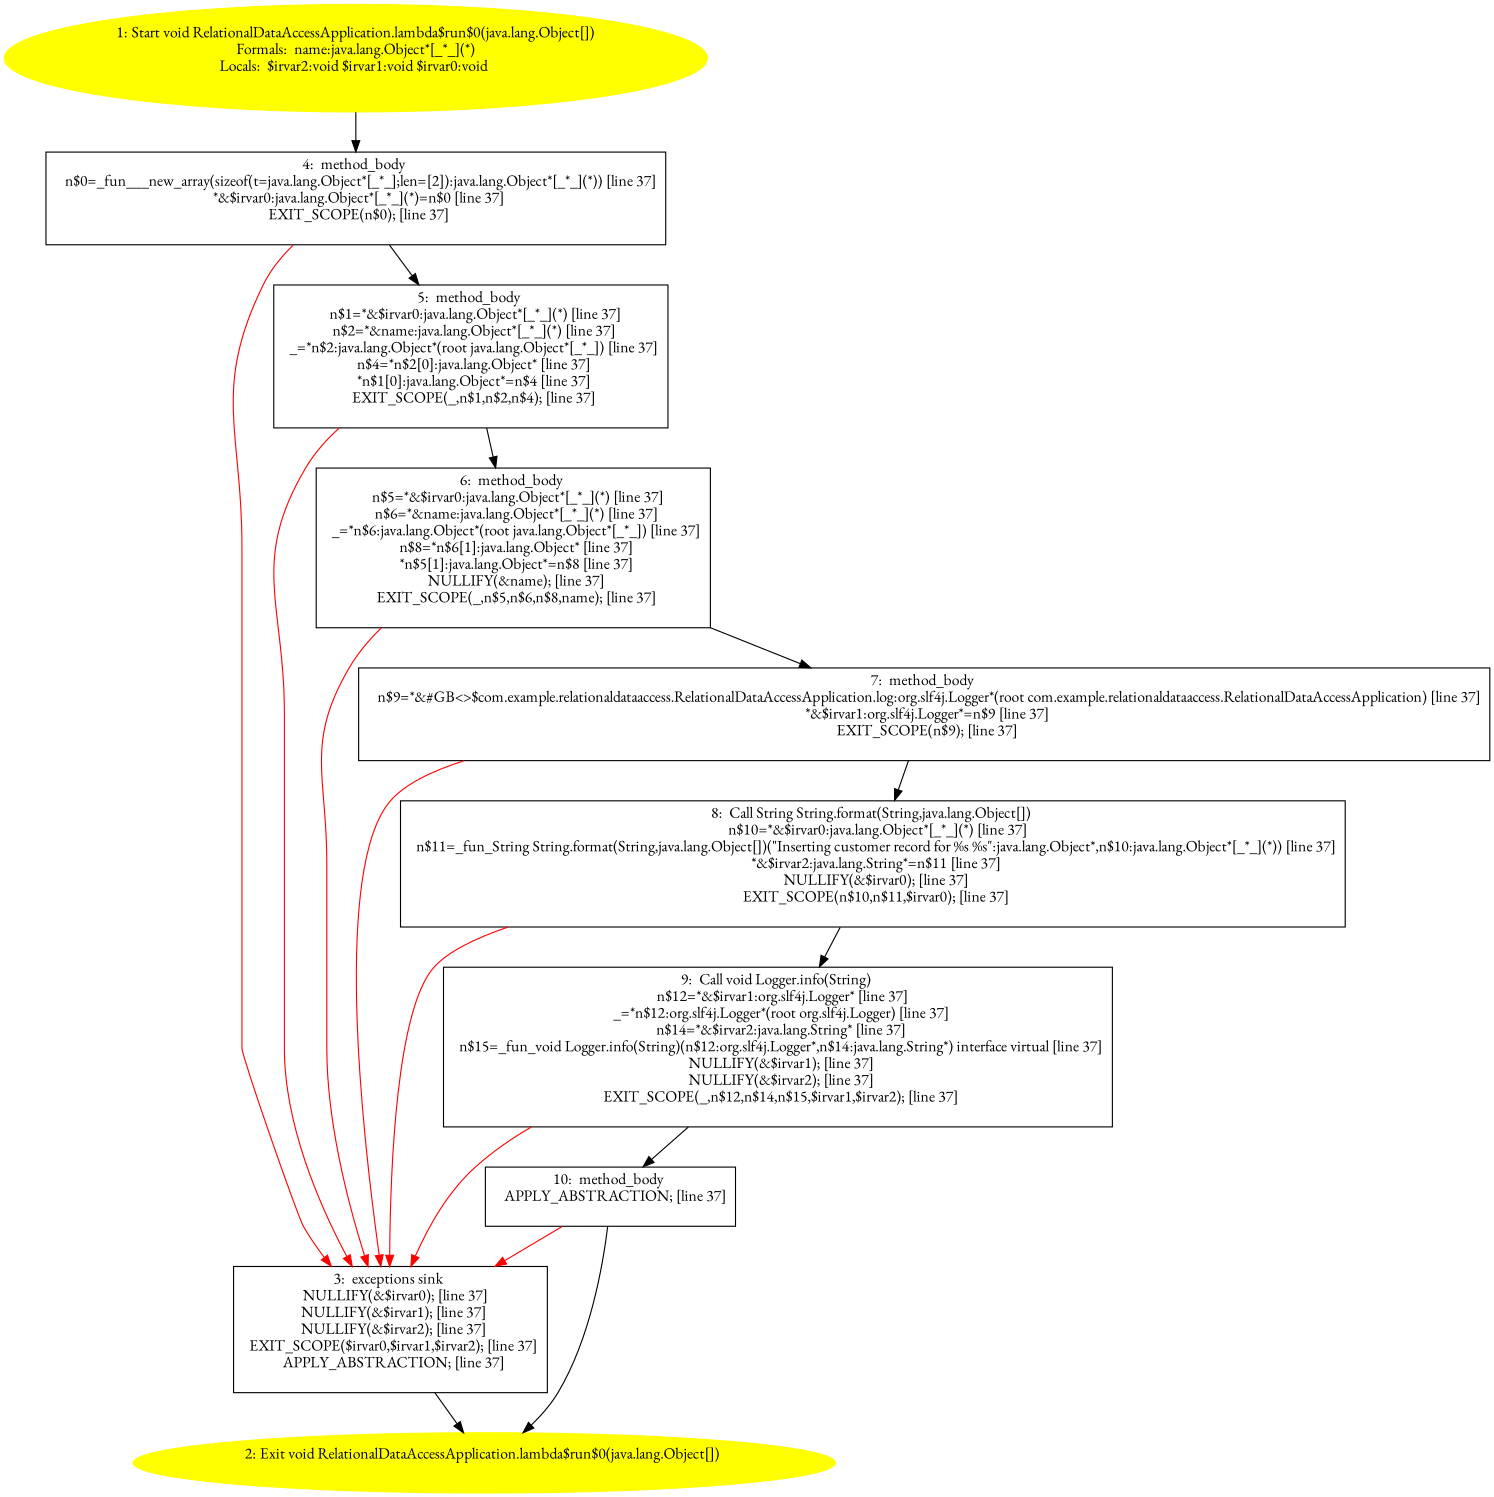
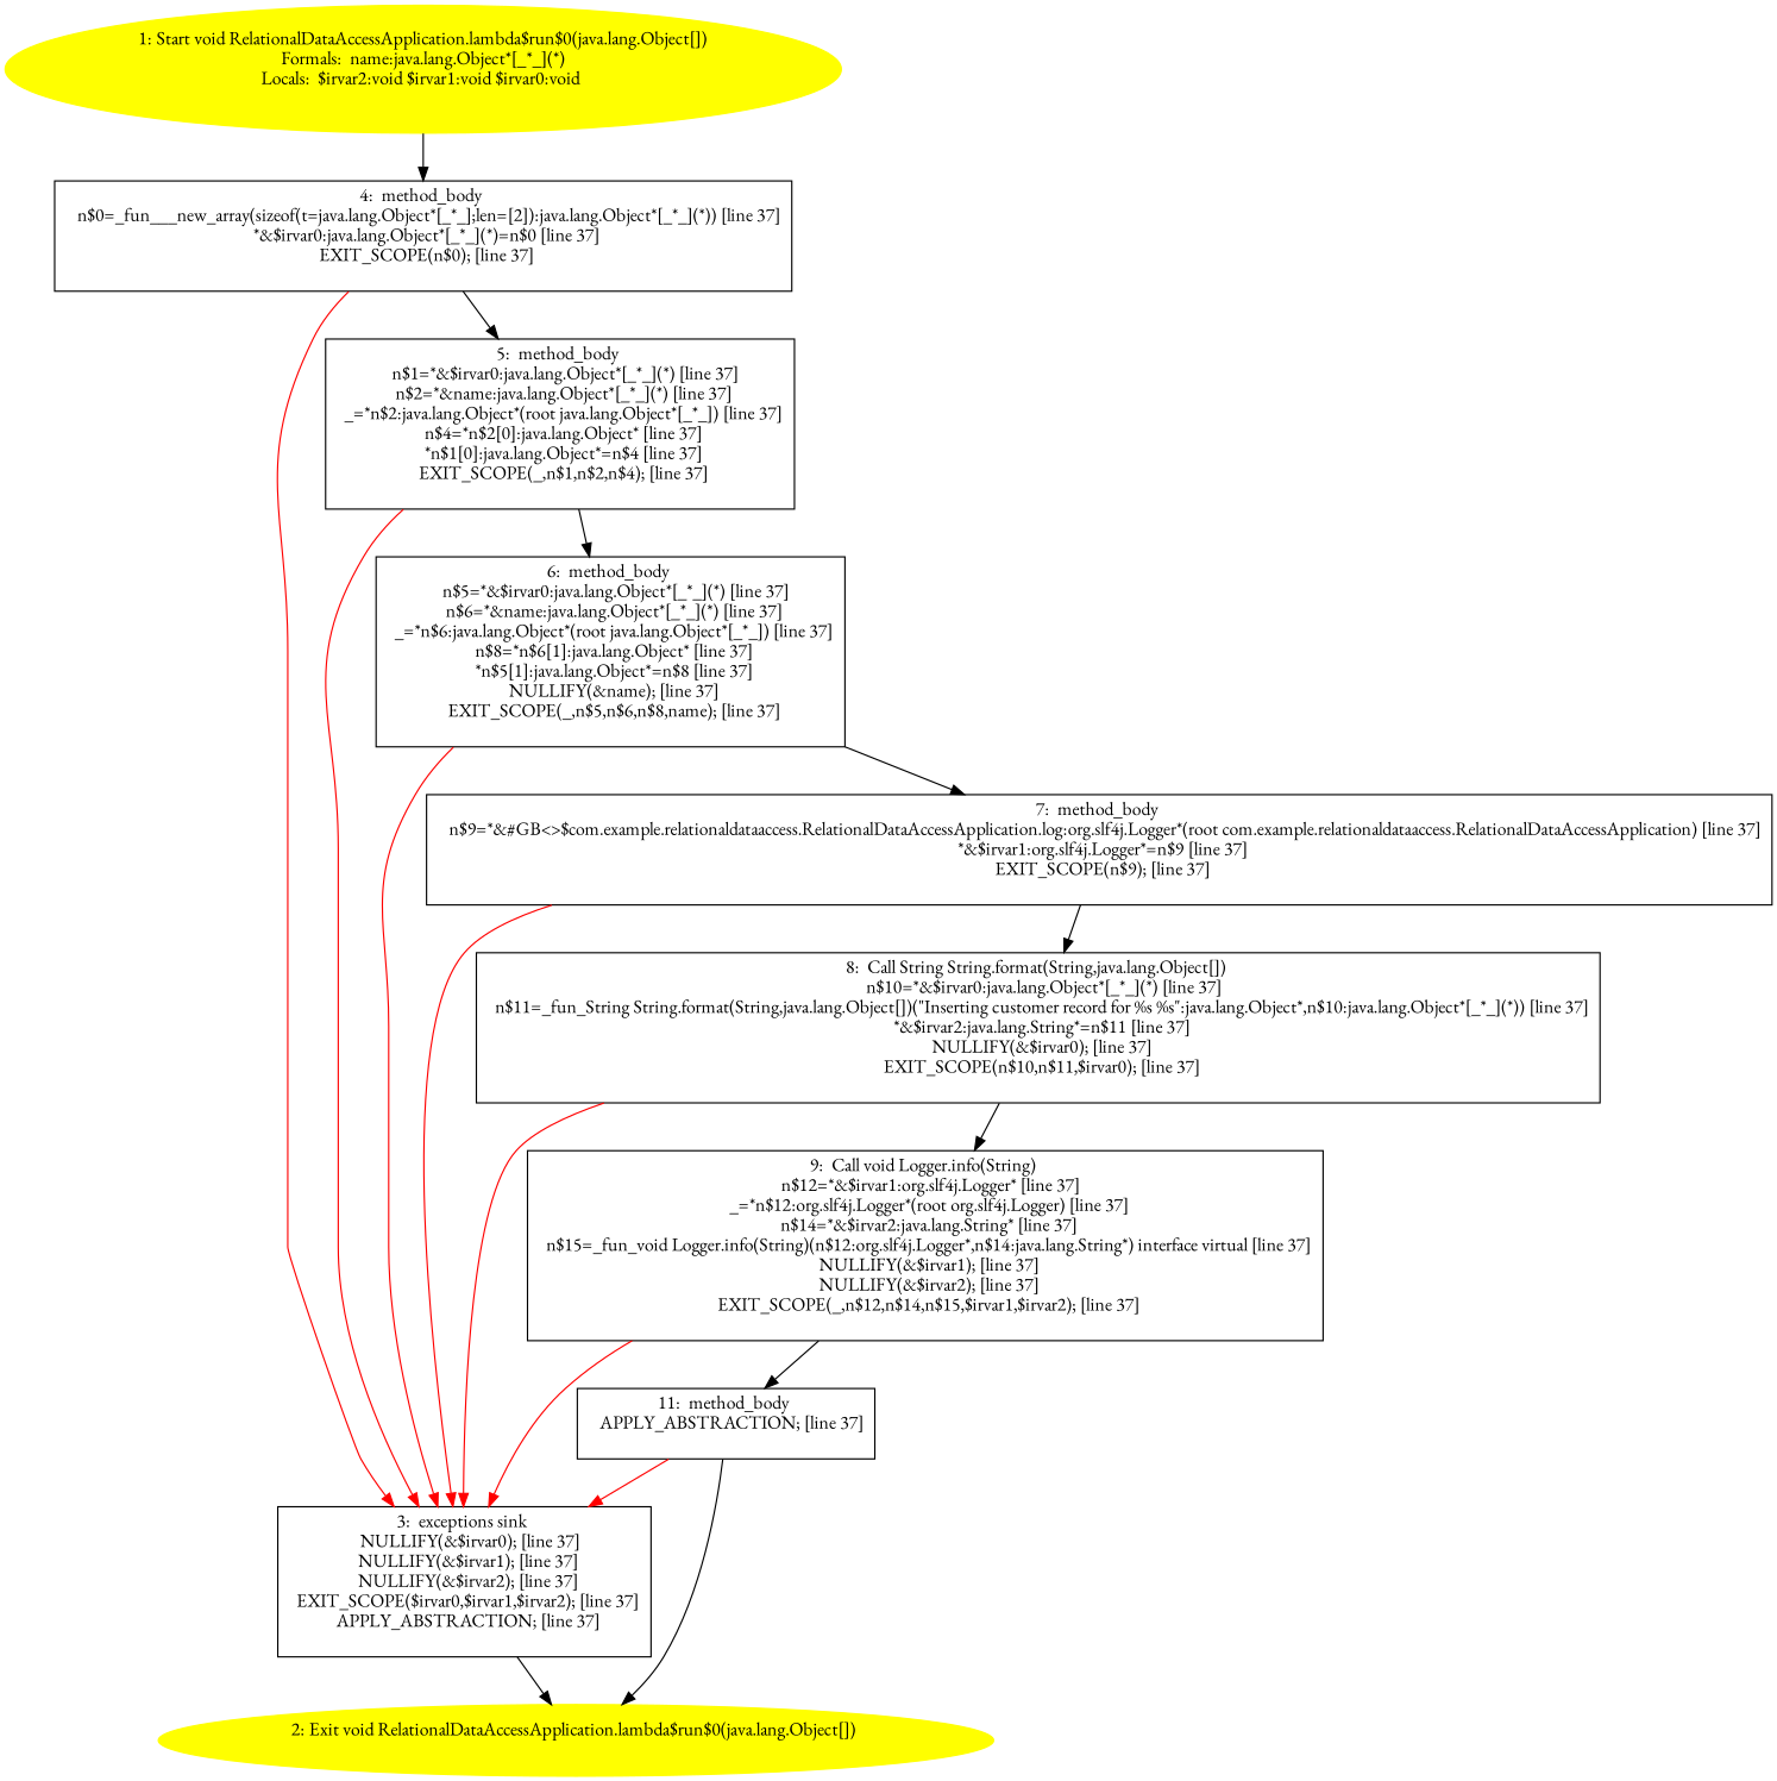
  digraph {
    fontname="EB Garamond"
    node [fontname="EB Garamond" shape=box]
    edge [fontname="EB Garamond"]
    n1 [color=yellow label="1: Start void RelationalDataAccessApplication.lambda$run$0(java.lang.Object[])\nFormals:  name:java.lang.Object*[_*_](*)\nLocals:  $irvar2:void $irvar1:void $irvar0:void \n  " style=filled shape=""]
    n2 [label="4:  method_body \n   n$0=_fun___new_array(sizeof(t=java.lang.Object*[_*_];len=[2]):java.lang.Object*[_*_](*)) [line 37]\n  *&$irvar0:java.lang.Object*[_*_](*)=n$0 [line 37]\n  EXIT_SCOPE(n$0); [line 37]\n "]
    n3 [label="3:  exceptions sink \n   NULLIFY(&$irvar0); [line 37]\n  NULLIFY(&$irvar1); [line 37]\n  NULLIFY(&$irvar2); [line 37]\n  EXIT_SCOPE($irvar0,$irvar1,$irvar2); [line 37]\n  APPLY_ABSTRACTION; [line 37]\n "]
    n4 [label="5:  method_body \n   n$1=*&$irvar0:java.lang.Object*[_*_](*) [line 37]\n  n$2=*&name:java.lang.Object*[_*_](*) [line 37]\n  _=*n$2:java.lang.Object*(root java.lang.Object*[_*_]) [line 37]\n  n$4=*n$2[0]:java.lang.Object* [line 37]\n  *n$1[0]:java.lang.Object*=n$4 [line 37]\n  EXIT_SCOPE(_,n$1,n$2,n$4); [line 37]\n "]
    n5 [color=yellow label="2: Exit void RelationalDataAccessApplication.lambda$run$0(java.lang.Object[]) \n  " style=filled shape=""]
    n6 [label="6:  method_body \n   n$5=*&$irvar0:java.lang.Object*[_*_](*) [line 37]\n  n$6=*&name:java.lang.Object*[_*_](*) [line 37]\n  _=*n$6:java.lang.Object*(root java.lang.Object*[_*_]) [line 37]\n  n$8=*n$6[1]:java.lang.Object* [line 37]\n  *n$5[1]:java.lang.Object*=n$8 [line 37]\n  NULLIFY(&name); [line 37]\n  EXIT_SCOPE(_,n$5,n$6,n$8,name); [line 37]\n "]
    n7 [label="7:  method_body \n   n$9=*&#GB<>$com.example.relationaldataaccess.RelationalDataAccessApplication.log:org.slf4j.Logger*(root com.example.relationaldataaccess.RelationalDataAccessApplication) [line 37]\n  *&$irvar1:org.slf4j.Logger*=n$9 [line 37]\n  EXIT_SCOPE(n$9); [line 37]\n "]
    n8 [label="8:  Call String String.format(String,java.lang.Object[]) \n   n$10=*&$irvar0:java.lang.Object*[_*_](*) [line 37]\n  n$11=_fun_String String.format(String,java.lang.Object[])(\"Inserting customer record for %s %s\":java.lang.Object*,n$10:java.lang.Object*[_*_](*)) [line 37]\n  *&$irvar2:java.lang.String*=n$11 [line 37]\n  NULLIFY(&$irvar0); [line 37]\n  EXIT_SCOPE(n$10,n$11,$irvar0); [line 37]\n "]
    n9 [label="9:  Call void Logger.info(String) \n   n$12=*&$irvar1:org.slf4j.Logger* [line 37]\n  _=*n$12:org.slf4j.Logger*(root org.slf4j.Logger) [line 37]\n  n$14=*&$irvar2:java.lang.String* [line 37]\n  n$15=_fun_void Logger.info(String)(n$12:org.slf4j.Logger*,n$14:java.lang.String*) interface virtual [line 37]\n  NULLIFY(&$irvar1); [line 37]\n  NULLIFY(&$irvar2); [line 37]\n  EXIT_SCOPE(_,n$12,n$14,n$15,$irvar1,$irvar2); [line 37]\n "]
-   n10 [label="10:  method_body \n   APPLY_ABSTRACTION; [line 37]\n "]
+   n10 [label="11:  method_body \n   APPLY_ABSTRACTION; [line 37]\n "]
    n1 -> n2
    n2 -> n3 [color=red]
    n2 -> n4
    n3 -> n5
    n4 -> n3 [color=red]
    n4 -> n6
    n6 -> n3 [color=red]
    n6 -> n7
    n7 -> n3 [color=red]
    n7 -> n8
    n8 -> n3 [color=red]
    n8 -> n9
    n9 -> n3 [color=red]
    n9 -> n10
    n10 -> n3 [color=red]
    n10 -> n5
  }
